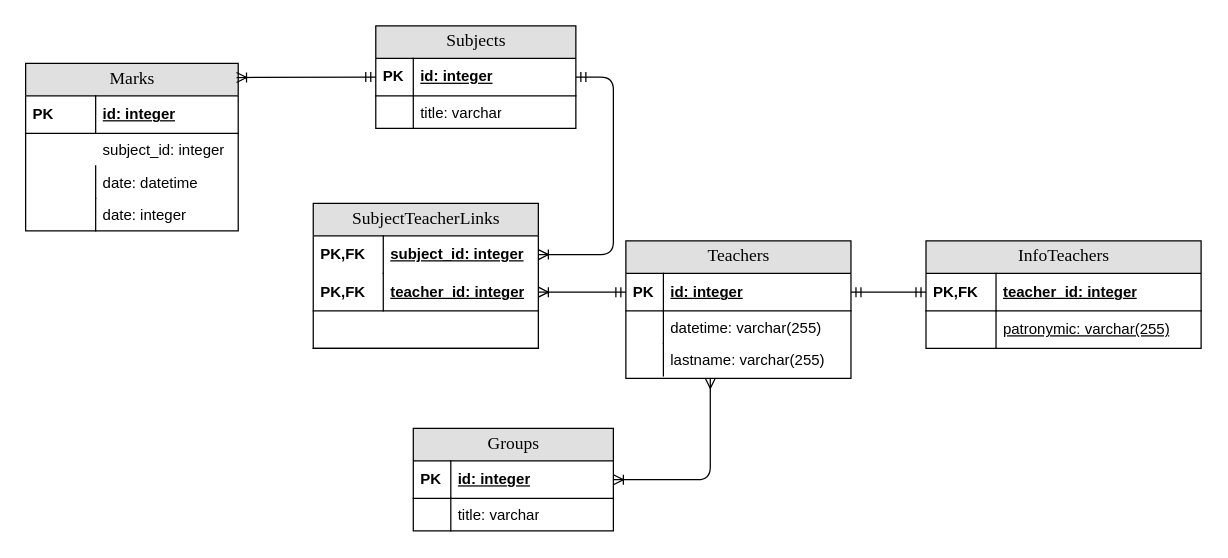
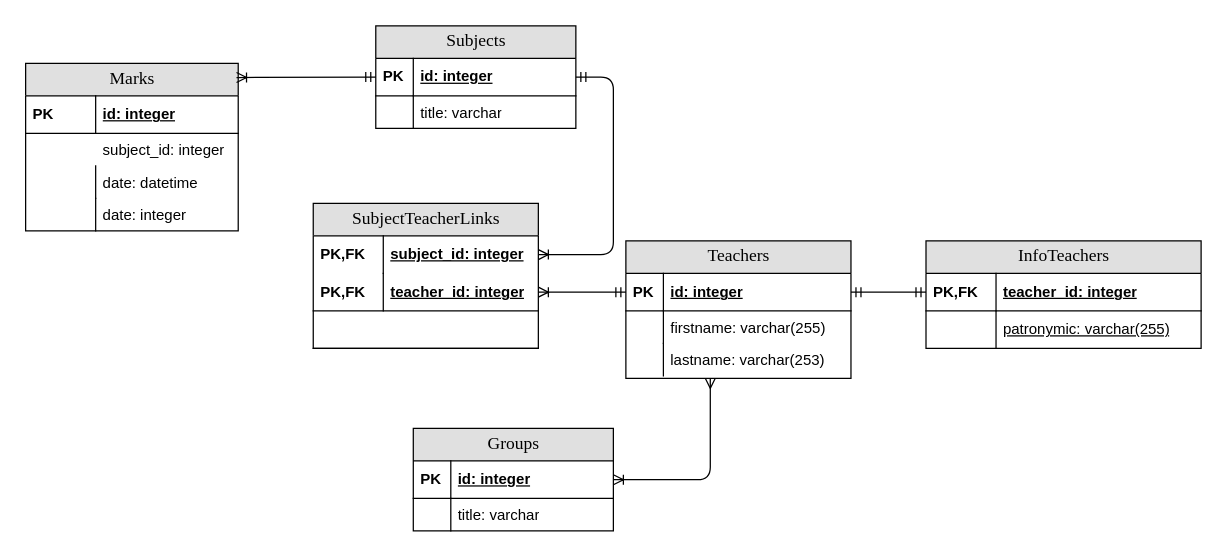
  <mxCell id="0" />
  <mxCell id="1" parent="0" />
  <mxCell id="2" value="Marks" style="swimlane;html=1;fontStyle=0;childLayout=stackLayout;horizontal=1;startSize=26;fillColor=#e0e0e0;horizontalStack=0;resizeParent=1;resizeLast=0;collapsible=1;marginBottom=0;swimlaneFillColor=#ffffff;align=center;rounded=0;shadow=0;comic=0;labelBackgroundColor=none;strokeWidth=1;fontFamily=Verdana;fontSize=14" parent="1" vertex="1"><mxGeometry x="20" y="50" width="170" height="134" as="geometry" /></mxCell>
  <mxCell id="3" value="id: integer" style="shape=partialRectangle;top=0;left=0;right=0;bottom=1;html=1;align=left;verticalAlign=middle;fillColor=none;spacingLeft=60;spacingRight=4;whiteSpace=wrap;overflow=hidden;rotatable=0;points=[[0,0.5],[1,0.5]];portConstraint=eastwest;dropTarget=0;fontStyle=5;" parent="2" vertex="1"><mxGeometry y="26" width="170" height="30" as="geometry" /></mxCell>
  <mxCell id="4" value="PK" style="shape=partialRectangle;fontStyle=1;top=0;left=0;bottom=0;html=1;fillColor=none;align=left;verticalAlign=middle;spacingLeft=4;spacingRight=4;whiteSpace=wrap;overflow=hidden;rotatable=0;points=[];portConstraint=eastwest;part=1;" parent="3" vertex="1" connectable="0"><mxGeometry width="56" height="30" as="geometry" /></mxCell>
  <mxCell id="5" value="subject_id: integer" style="shape=partialRectangle;top=0;left=0;right=0;bottom=0;html=1;align=left;verticalAlign=top;fillColor=none;spacingLeft=60;spacingRight=4;whiteSpace=wrap;overflow=hidden;rotatable=0;points=[[0,0.5],[1,0.5]];portConstraint=eastwest;dropTarget=0;" parent="2" vertex="1"><mxGeometry y="56" width="170" height="26" as="geometry" /></mxCell>
  <mxCell id="6" value="date: datetime" style="shape=partialRectangle;top=0;left=0;right=0;bottom=0;html=1;align=left;verticalAlign=top;fillColor=none;spacingLeft=60;spacingRight=4;whiteSpace=wrap;overflow=hidden;rotatable=0;points=[[0,0.5],[1,0.5]];portConstraint=eastwest;dropTarget=0;" parent="2" vertex="1"><mxGeometry y="82" width="170" height="26" as="geometry" /></mxCell>
  <mxCell id="7" value="" style="shape=partialRectangle;top=0;left=0;bottom=0;html=1;fillColor=none;align=left;verticalAlign=top;spacingLeft=4;spacingRight=4;whiteSpace=wrap;overflow=hidden;rotatable=0;points=[];portConstraint=eastwest;part=1;" parent="6" vertex="1" connectable="0"><mxGeometry width="56" height="26" as="geometry" /></mxCell>
  <mxCell id="8" value="date: integer" style="shape=partialRectangle;top=0;left=0;right=0;bottom=0;html=1;align=left;verticalAlign=top;fillColor=none;spacingLeft=60;spacingRight=4;whiteSpace=wrap;overflow=hidden;rotatable=0;points=[[0,0.5],[1,0.5]];portConstraint=eastwest;dropTarget=0;" parent="2" vertex="1"><mxGeometry y="108" width="170" height="26" as="geometry" /></mxCell>
  <mxCell id="9" value="" style="shape=partialRectangle;top=0;left=0;bottom=0;html=1;fillColor=none;align=left;verticalAlign=top;spacingLeft=4;spacingRight=4;whiteSpace=wrap;overflow=hidden;rotatable=0;points=[];portConstraint=eastwest;part=1;" parent="8" vertex="1" connectable="0"><mxGeometry width="56" height="26" as="geometry" /></mxCell>
  <mxCell id="10" value="Subjects" style="swimlane;html=1;fontStyle=0;childLayout=stackLayout;horizontal=1;startSize=26;fillColor=#e0e0e0;horizontalStack=0;resizeParent=1;resizeLast=0;collapsible=1;marginBottom=0;swimlaneFillColor=#ffffff;align=center;rounded=0;shadow=0;comic=0;labelBackgroundColor=none;strokeWidth=1;fontFamily=Verdana;fontSize=14" parent="1" vertex="1"><mxGeometry x="300" y="20" width="160" height="82" as="geometry" /></mxCell>
  <mxCell id="11" value="id: integer" style="shape=partialRectangle;top=0;left=0;right=0;bottom=1;html=1;align=left;verticalAlign=middle;fillColor=none;spacingLeft=34;spacingRight=4;whiteSpace=wrap;overflow=hidden;rotatable=0;points=[[0,0.5],[1,0.5]];portConstraint=eastwest;dropTarget=0;fontStyle=5;" parent="10" vertex="1"><mxGeometry y="26" width="160" height="30" as="geometry" /></mxCell>
  <mxCell id="12" value="&lt;b&gt;PK&lt;/b&gt;" style="shape=partialRectangle;top=0;left=0;bottom=0;html=1;fillColor=none;align=left;verticalAlign=middle;spacingLeft=4;spacingRight=4;whiteSpace=wrap;overflow=hidden;rotatable=0;points=[];portConstraint=eastwest;part=1;" parent="11" vertex="1" connectable="0"><mxGeometry width="30" height="30" as="geometry" /></mxCell>
  <mxCell id="13" value="title: varchar" style="shape=partialRectangle;top=0;left=0;right=0;bottom=0;html=1;align=left;verticalAlign=top;fillColor=none;spacingLeft=34;spacingRight=4;whiteSpace=wrap;overflow=hidden;rotatable=0;points=[[0,0.5],[1,0.5]];portConstraint=eastwest;dropTarget=0;" parent="10" vertex="1"><mxGeometry y="56" width="160" height="26" as="geometry" /></mxCell>
  <mxCell id="14" value="" style="shape=partialRectangle;top=0;left=0;bottom=0;html=1;fillColor=none;align=left;verticalAlign=top;spacingLeft=4;spacingRight=4;whiteSpace=wrap;overflow=hidden;rotatable=0;points=[];portConstraint=eastwest;part=1;" parent="13" vertex="1" connectable="0"><mxGeometry width="30" height="26" as="geometry" /></mxCell>
  <mxCell id="15" value="" style="html=1;endArrow=ERoneToMany;startArrow=ERmandOne;labelBackgroundColor=none;fontFamily=Verdana;fontSize=14;entryX=0.992;entryY=0.085;exitX=0;exitY=0.5;exitDx=0;exitDy=0;entryDx=0;entryDy=0;entryPerimeter=0;" parent="1" source="11" target="2" edge="1"><mxGeometry width="100" height="100" relative="1" as="geometry"><mxPoint x="250" y="164" as="sourcePoint" /><mxPoint x="250" y="2" as="targetPoint" /></mxGeometry></mxCell>
  <mxCell id="16" value="Teachers" style="swimlane;html=1;fontStyle=0;childLayout=stackLayout;horizontal=1;startSize=26;fillColor=#e0e0e0;horizontalStack=0;resizeParent=1;resizeLast=0;collapsible=1;marginBottom=0;swimlaneFillColor=#ffffff;align=center;rounded=0;shadow=0;comic=0;labelBackgroundColor=none;strokeWidth=1;fontFamily=Verdana;fontSize=14" parent="1" vertex="1"><mxGeometry x="500" y="192" width="180" height="110" as="geometry" /></mxCell>
  <mxCell id="17" value="id: integer" style="shape=partialRectangle;top=0;left=0;right=0;bottom=1;html=1;align=left;verticalAlign=middle;fillColor=none;spacingLeft=34;spacingRight=4;whiteSpace=wrap;overflow=hidden;rotatable=0;points=[[0,0.5],[1,0.5]];portConstraint=eastwest;dropTarget=0;fontStyle=5;" parent="16" vertex="1"><mxGeometry y="26" width="180" height="30" as="geometry" /></mxCell>
  <mxCell id="18" value="&lt;b&gt;PK&lt;/b&gt;" style="shape=partialRectangle;top=0;left=0;bottom=0;html=1;fillColor=none;align=left;verticalAlign=middle;spacingLeft=4;spacingRight=4;whiteSpace=wrap;overflow=hidden;rotatable=0;points=[];portConstraint=eastwest;part=1;" parent="17" vertex="1" connectable="0"><mxGeometry width="30" height="30" as="geometry" /></mxCell>
- <mxCell id="19" value="datetime: varchar(255)" style="shape=partialRectangle;top=0;left=0;right=0;bottom=0;html=1;align=left;verticalAlign=top;fillColor=none;spacingLeft=34;spacingRight=4;whiteSpace=wrap;overflow=hidden;rotatable=0;points=[[0,0.5],[1,0.5]];portConstraint=eastwest;dropTarget=0;" parent="16" vertex="1"><mxGeometry y="56" width="180" height="26" as="geometry" /></mxCell>
+ <mxCell id="19" value="firstname: varchar(255)" style="shape=partialRectangle;top=0;left=0;right=0;bottom=0;html=1;align=left;verticalAlign=top;fillColor=none;spacingLeft=34;spacingRight=4;whiteSpace=wrap;overflow=hidden;rotatable=0;points=[[0,0.5],[1,0.5]];portConstraint=eastwest;dropTarget=0;" parent="16" vertex="1"><mxGeometry y="56" width="180" height="26" as="geometry" /></mxCell>
  <mxCell id="20" value="" style="shape=partialRectangle;top=0;left=0;bottom=0;html=1;fillColor=none;align=left;verticalAlign=top;spacingLeft=4;spacingRight=4;whiteSpace=wrap;overflow=hidden;rotatable=0;points=[];portConstraint=eastwest;part=1;" parent="19" vertex="1" connectable="0"><mxGeometry width="30" height="26" as="geometry" /></mxCell>
- <mxCell id="21" value="lastname: varchar(255)" style="shape=partialRectangle;top=0;left=0;right=0;bottom=0;html=1;align=left;verticalAlign=top;fillColor=none;spacingLeft=34;spacingRight=4;whiteSpace=wrap;overflow=hidden;rotatable=0;points=[[0,0.5],[1,0.5]];portConstraint=eastwest;dropTarget=0;" parent="16" vertex="1"><mxGeometry y="82" width="180" height="26" as="geometry" /></mxCell>
+ <mxCell id="21" value="lastname: varchar(253)" style="shape=partialRectangle;top=0;left=0;right=0;bottom=0;html=1;align=left;verticalAlign=top;fillColor=none;spacingLeft=34;spacingRight=4;whiteSpace=wrap;overflow=hidden;rotatable=0;points=[[0,0.5],[1,0.5]];portConstraint=eastwest;dropTarget=0;" parent="16" vertex="1"><mxGeometry y="82" width="180" height="26" as="geometry" /></mxCell>
  <mxCell id="22" value="" style="shape=partialRectangle;top=0;left=0;bottom=0;html=1;fillColor=none;align=left;verticalAlign=top;spacingLeft=4;spacingRight=4;whiteSpace=wrap;overflow=hidden;rotatable=0;points=[];portConstraint=eastwest;part=1;" parent="21" vertex="1" connectable="0"><mxGeometry width="30" height="26" as="geometry" /></mxCell>
  <mxCell id="23" value="SubjectTeacherLinks" style="swimlane;html=1;fontStyle=0;childLayout=stackLayout;horizontal=1;startSize=26;fillColor=#e0e0e0;horizontalStack=0;resizeParent=1;resizeLast=0;collapsible=1;marginBottom=0;swimlaneFillColor=#ffffff;align=center;rounded=0;shadow=0;comic=0;labelBackgroundColor=none;strokeWidth=1;fontFamily=Verdana;fontSize=14" parent="1" vertex="1"><mxGeometry x="250" y="162" width="180" height="116" as="geometry" /></mxCell>
  <mxCell id="24" value="subject_id: integer" style="shape=partialRectangle;top=0;left=0;right=0;bottom=0;html=1;align=left;verticalAlign=middle;fillColor=none;spacingLeft=60;spacingRight=4;whiteSpace=wrap;overflow=hidden;rotatable=0;points=[[0,0.5],[1,0.5]];portConstraint=eastwest;dropTarget=0;fontStyle=5;" parent="23" vertex="1"><mxGeometry y="26" width="180" height="30" as="geometry" /></mxCell>
  <mxCell id="25" value="PK,FK" style="shape=partialRectangle;fontStyle=1;top=0;left=0;bottom=0;html=1;fillColor=none;align=left;verticalAlign=middle;spacingLeft=4;spacingRight=4;whiteSpace=wrap;overflow=hidden;rotatable=0;points=[];portConstraint=eastwest;part=1;" parent="24" vertex="1" connectable="0"><mxGeometry width="56" height="30" as="geometry" /></mxCell>
  <mxCell id="26" value="teacher_id: integer" style="shape=partialRectangle;top=0;left=0;right=0;bottom=1;html=1;align=left;verticalAlign=middle;fillColor=none;spacingLeft=60;spacingRight=4;whiteSpace=wrap;overflow=hidden;rotatable=0;points=[[0,0.5],[1,0.5]];portConstraint=eastwest;dropTarget=0;fontStyle=5;" parent="23" vertex="1"><mxGeometry y="56" width="180" height="30" as="geometry" /></mxCell>
  <mxCell id="27" value="PK,FK" style="shape=partialRectangle;fontStyle=1;top=0;left=0;bottom=0;html=1;fillColor=none;align=left;verticalAlign=middle;spacingLeft=4;spacingRight=4;whiteSpace=wrap;overflow=hidden;rotatable=0;points=[];portConstraint=eastwest;part=1;" parent="26" vertex="1" connectable="0"><mxGeometry width="56" height="30" as="geometry" /></mxCell>
  <mxCell id="28" style="shape=partialRectangle;top=0;left=0;right=0;bottom=1;html=1;align=left;verticalAlign=middle;fillColor=none;spacingLeft=60;spacingRight=4;whiteSpace=wrap;overflow=hidden;rotatable=0;points=[[0,0.5],[1,0.5]];portConstraint=eastwest;dropTarget=0;fontStyle=5;" parent="23" vertex="1"><mxGeometry y="86" width="180" height="30" as="geometry" /></mxCell>
  <mxCell id="29" value="" style="html=1;endArrow=ERoneToMany;startArrow=ERmandOne;labelBackgroundColor=none;fontFamily=Verdana;fontSize=14;entryX=1;entryY=0.5;exitX=0;exitY=0.5;exitDx=0;exitDy=0;entryDx=0;entryDy=0;" parent="1" source="17" target="26" edge="1"><mxGeometry width="100" height="100" relative="1" as="geometry"><mxPoint x="480" y="126" as="sourcePoint" /><mxPoint x="360" y="154" as="targetPoint" /></mxGeometry></mxCell>
  <mxCell id="30" value="" style="html=1;endArrow=ERmandOne;startArrow=ERoneToMany;labelBackgroundColor=none;fontFamily=Verdana;fontSize=14;exitX=1;exitY=0.5;exitDx=0;exitDy=0;edgeStyle=orthogonalEdgeStyle;entryX=1;entryY=0.5;entryDx=0;entryDy=0;startFill=0;endFill=0;" parent="1" source="24" target="11" edge="1"><mxGeometry width="100" height="100" relative="1" as="geometry"><mxPoint x="560" y="163" as="sourcePoint" /><mxPoint x="520" y="122" as="targetPoint" /><Array as="points"><mxPoint x="490" y="203" /><mxPoint x="490" y="61" /></Array></mxGeometry></mxCell>
  <mxCell id="31" value="InfoTeachers" style="swimlane;html=1;fontStyle=0;childLayout=stackLayout;horizontal=1;startSize=26;fillColor=#e0e0e0;horizontalStack=0;resizeParent=1;resizeLast=0;collapsible=1;marginBottom=0;swimlaneFillColor=#ffffff;align=center;rounded=0;shadow=0;comic=0;labelBackgroundColor=none;strokeWidth=1;fontFamily=Verdana;fontSize=14" parent="1" vertex="1"><mxGeometry x="740" y="192" width="220" height="86" as="geometry" /></mxCell>
  <mxCell id="32" value="teacher_id: integer" style="shape=partialRectangle;top=0;left=0;right=0;bottom=1;html=1;align=left;verticalAlign=middle;fillColor=none;spacingLeft=60;spacingRight=4;whiteSpace=wrap;overflow=hidden;rotatable=0;points=[[0,0.5],[1,0.5]];portConstraint=eastwest;dropTarget=0;fontStyle=5;" parent="31" vertex="1"><mxGeometry y="26" width="220" height="30" as="geometry" /></mxCell>
  <mxCell id="33" value="PK,FK" style="shape=partialRectangle;fontStyle=1;top=0;left=0;bottom=0;html=1;fillColor=none;align=left;verticalAlign=middle;spacingLeft=4;spacingRight=4;whiteSpace=wrap;overflow=hidden;rotatable=0;points=[];portConstraint=eastwest;part=1;" parent="32" vertex="1" connectable="0"><mxGeometry width="56" height="30" as="geometry" /></mxCell>
  <mxCell id="34" value="&lt;span style=&quot;font-weight: normal;&quot;&gt;patronymic: varchar(255)&lt;/span&gt;" style="shape=partialRectangle;top=0;left=0;right=0;bottom=1;html=1;align=left;verticalAlign=middle;fillColor=none;spacingLeft=60;spacingRight=4;whiteSpace=wrap;overflow=hidden;rotatable=0;points=[[0,0.5],[1,0.5]];portConstraint=eastwest;dropTarget=0;fontStyle=5;strokeColor=none;" parent="31" vertex="1"><mxGeometry y="56" width="220" height="30" as="geometry" /></mxCell>
  <mxCell id="35" value="" style="shape=partialRectangle;fontStyle=1;top=0;left=0;bottom=0;html=1;fillColor=none;align=left;verticalAlign=middle;spacingLeft=4;spacingRight=4;whiteSpace=wrap;overflow=hidden;rotatable=0;points=[];portConstraint=eastwest;part=1;" parent="34" vertex="1" connectable="0"><mxGeometry width="56" height="30" as="geometry" /></mxCell>
  <mxCell id="36" value="" style="html=1;endArrow=ERmandOne;startArrow=ERmandOne;labelBackgroundColor=none;fontFamily=Verdana;fontSize=14;entryX=1;entryY=0.5;exitX=0;exitY=0.5;exitDx=0;exitDy=0;entryDx=0;entryDy=0;endFill=0;" parent="1" source="32" target="17" edge="1"><mxGeometry width="100" height="100" relative="1" as="geometry"><mxPoint x="790" y="302" as="sourcePoint" /><mxPoint x="690" y="302" as="targetPoint" /></mxGeometry></mxCell>
  <mxCell id="37" value="Groups" style="swimlane;html=1;fontStyle=0;childLayout=stackLayout;horizontal=1;startSize=26;fillColor=#e0e0e0;horizontalStack=0;resizeParent=1;resizeLast=0;collapsible=1;marginBottom=0;swimlaneFillColor=#ffffff;align=center;rounded=0;shadow=0;comic=0;labelBackgroundColor=none;strokeWidth=1;fontFamily=Verdana;fontSize=14" parent="1" vertex="1"><mxGeometry x="330" y="342" width="160" height="82" as="geometry" /></mxCell>
  <mxCell id="38" value="id: integer" style="shape=partialRectangle;top=0;left=0;right=0;bottom=1;html=1;align=left;verticalAlign=middle;fillColor=none;spacingLeft=34;spacingRight=4;whiteSpace=wrap;overflow=hidden;rotatable=0;points=[[0,0.5],[1,0.5]];portConstraint=eastwest;dropTarget=0;fontStyle=5;" parent="37" vertex="1"><mxGeometry y="26" width="160" height="30" as="geometry" /></mxCell>
  <mxCell id="39" value="&lt;b&gt;PK&lt;/b&gt;" style="shape=partialRectangle;top=0;left=0;bottom=0;html=1;fillColor=none;align=left;verticalAlign=middle;spacingLeft=4;spacingRight=4;whiteSpace=wrap;overflow=hidden;rotatable=0;points=[];portConstraint=eastwest;part=1;" parent="38" vertex="1" connectable="0"><mxGeometry width="30" height="30" as="geometry" /></mxCell>
  <mxCell id="40" value="title: varchar" style="shape=partialRectangle;top=0;left=0;right=0;bottom=0;html=1;align=left;verticalAlign=top;fillColor=none;spacingLeft=34;spacingRight=4;whiteSpace=wrap;overflow=hidden;rotatable=0;points=[[0,0.5],[1,0.5]];portConstraint=eastwest;dropTarget=0;" parent="37" vertex="1"><mxGeometry y="56" width="160" height="26" as="geometry" /></mxCell>
  <mxCell id="41" value="" style="shape=partialRectangle;top=0;left=0;bottom=0;html=1;fillColor=none;align=left;verticalAlign=top;spacingLeft=4;spacingRight=4;whiteSpace=wrap;overflow=hidden;rotatable=0;points=[];portConstraint=eastwest;part=1;" parent="40" vertex="1" connectable="0"><mxGeometry width="30" height="26" as="geometry" /></mxCell>
  <mxCell id="42" value="" style="html=1;endArrow=ERoneToMany;startArrow=ERmany;labelBackgroundColor=none;fontFamily=Verdana;fontSize=14;exitX=0.375;exitY=1.071;exitDx=0;exitDy=0;edgeStyle=orthogonalEdgeStyle;entryX=1;entryY=0.5;entryDx=0;entryDy=0;startFill=0;endFill=0;exitPerimeter=0;" parent="1" source="21" target="38" edge="1"><mxGeometry width="100" height="100" relative="1" as="geometry"><mxPoint x="580" y="383" as="sourcePoint" /><mxPoint x="550" y="444" as="targetPoint" /><Array as="points"><mxPoint x="568" y="383" /></Array></mxGeometry></mxCell>
